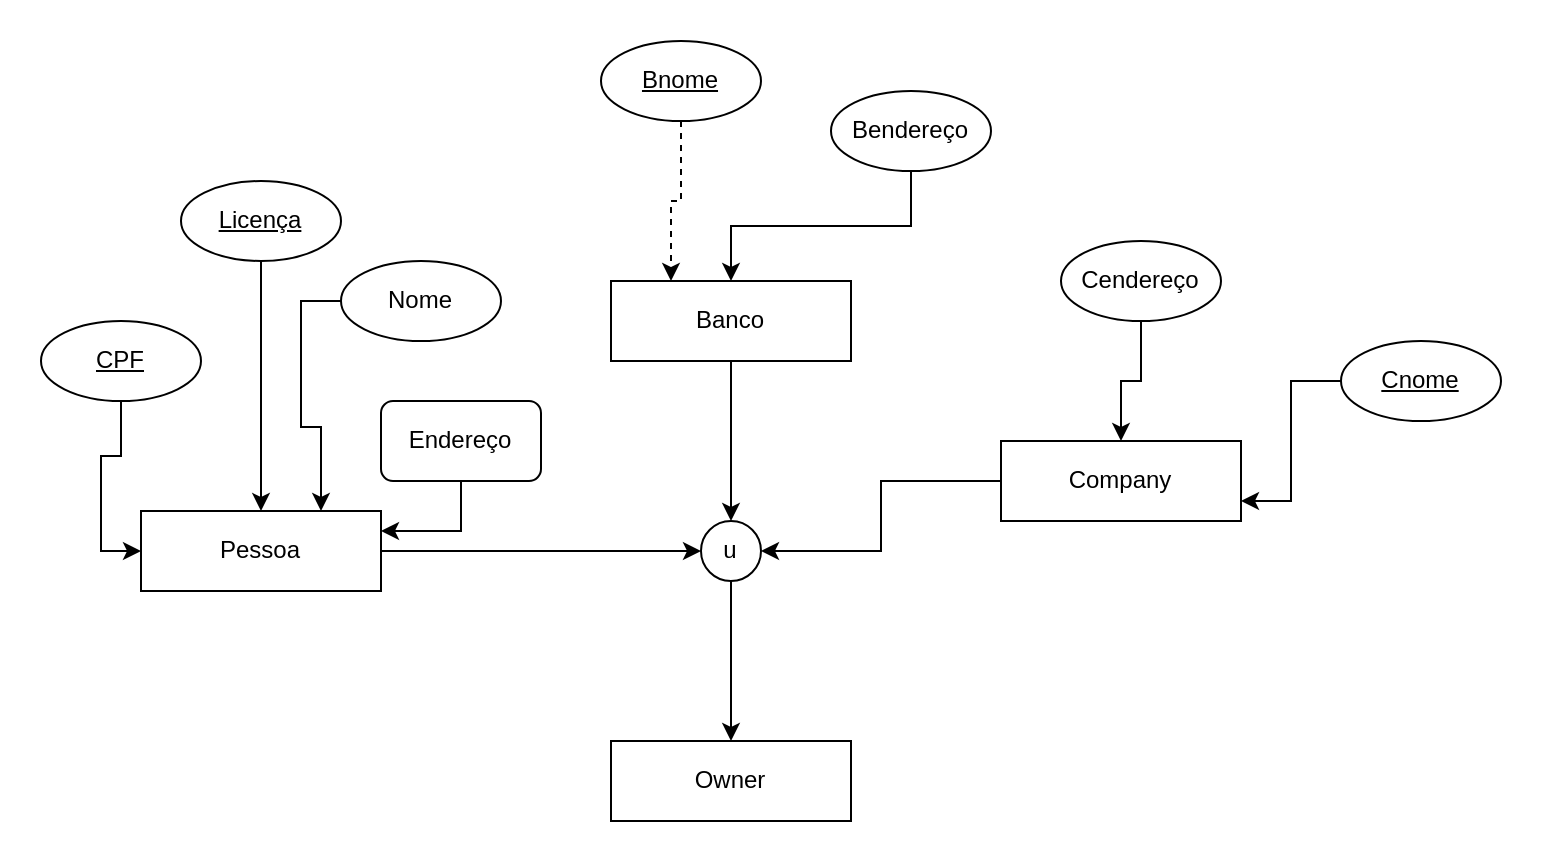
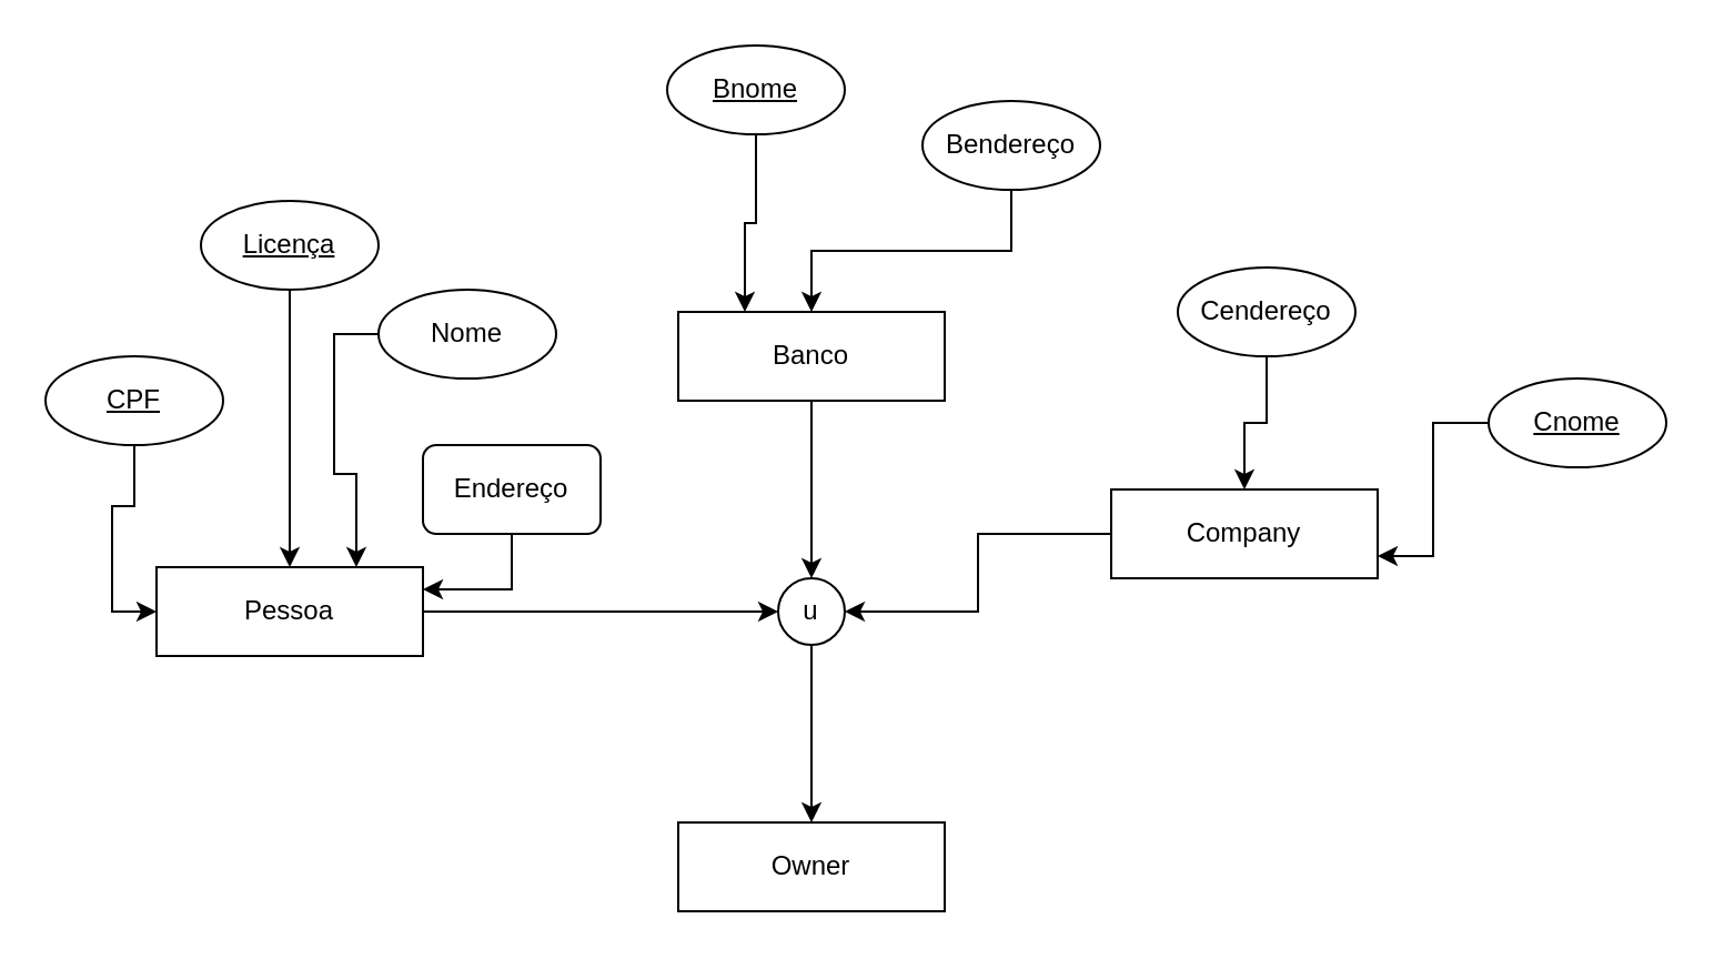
  <mxCell id="0" />
  <mxCell id="1" parent="0" />
  <mxCell id="2" style="edgeStyle=orthogonalEdgeStyle;rounded=0;orthogonalLoop=1;jettySize=auto;html=1;entryX=0;entryY=0.5;entryDx=0;entryDy=0;" edge="1" parent="1" source="3" target="10"><mxGeometry relative="1" as="geometry"><mxPoint x="340" y="280" as="targetPoint" /></mxGeometry></mxCell>
  <mxCell id="3" value="Pessoa" style="rounded=0;whiteSpace=wrap;html=1;" vertex="1" parent="1"><mxGeometry x="70" y="255" width="120" height="40" as="geometry" /></mxCell>
  <mxCell id="4" style="edgeStyle=orthogonalEdgeStyle;rounded=0;orthogonalLoop=1;jettySize=auto;html=1;exitX=0.5;exitY=1;exitDx=0;exitDy=0;" edge="1" parent="1" source="3" target="3"><mxGeometry relative="1" as="geometry" /></mxCell>
  <mxCell id="5" style="edgeStyle=orthogonalEdgeStyle;rounded=0;orthogonalLoop=1;jettySize=auto;html=1;" edge="1" parent="1" source="6" target="10"><mxGeometry relative="1" as="geometry" /></mxCell>
  <mxCell id="6" value="Banco" style="rounded=0;whiteSpace=wrap;html=1;" vertex="1" parent="1"><mxGeometry x="305" y="140" width="120" height="40" as="geometry" /></mxCell>
  <mxCell id="7" style="edgeStyle=orthogonalEdgeStyle;rounded=0;orthogonalLoop=1;jettySize=auto;html=1;" edge="1" parent="1" source="8" target="10"><mxGeometry relative="1" as="geometry" /></mxCell>
  <mxCell id="8" value="Company" style="rounded=0;whiteSpace=wrap;html=1;" vertex="1" parent="1"><mxGeometry x="500" y="220" width="120" height="40" as="geometry" /></mxCell>
  <mxCell id="9" style="edgeStyle=orthogonalEdgeStyle;rounded=0;orthogonalLoop=1;jettySize=auto;html=1;entryX=0.5;entryY=0;entryDx=0;entryDy=0;" edge="1" parent="1" source="10" target="11"><mxGeometry relative="1" as="geometry" /></mxCell>
  <mxCell id="10" value="u" style="ellipse;whiteSpace=wrap;html=1;aspect=fixed;" vertex="1" parent="1"><mxGeometry x="350" y="260" width="30" height="30" as="geometry" /></mxCell>
  <mxCell id="11" value="Owner" style="rounded=0;whiteSpace=wrap;html=1;" vertex="1" parent="1"><mxGeometry x="305" y="370" width="120" height="40" as="geometry" /></mxCell>
  <mxCell id="12" style="edgeStyle=orthogonalEdgeStyle;rounded=0;orthogonalLoop=1;jettySize=auto;html=1;entryX=0;entryY=0.5;entryDx=0;entryDy=0;" edge="1" parent="1" source="13" target="3"><mxGeometry relative="1" as="geometry" /></mxCell>
  <mxCell id="13" value="&lt;u&gt;CPF&lt;/u&gt;" style="ellipse;whiteSpace=wrap;html=1;" vertex="1" parent="1"><mxGeometry x="20" y="160" width="80" height="40" as="geometry" /></mxCell>
  <mxCell id="14" style="edgeStyle=orthogonalEdgeStyle;rounded=0;orthogonalLoop=1;jettySize=auto;html=1;entryX=0.5;entryY=0;entryDx=0;entryDy=0;" edge="1" parent="1" source="15" target="3"><mxGeometry relative="1" as="geometry" /></mxCell>
  <mxCell id="15" value="&lt;u&gt;Licença&lt;/u&gt;" style="ellipse;whiteSpace=wrap;html=1;" vertex="1" parent="1"><mxGeometry x="90" y="90" width="80" height="40" as="geometry" /></mxCell>
  <mxCell id="16" style="edgeStyle=orthogonalEdgeStyle;rounded=0;orthogonalLoop=1;jettySize=auto;html=1;entryX=0.75;entryY=0;entryDx=0;entryDy=0;" edge="1" parent="1" source="17" target="3"><mxGeometry relative="1" as="geometry"><Array as="points"><mxPoint x="150" y="150" /><mxPoint x="150" y="213" /><mxPoint x="160" y="213" /></Array></mxGeometry></mxCell>
  <mxCell id="17" value="Nome" style="ellipse;whiteSpace=wrap;html=1;" vertex="1" parent="1"><mxGeometry x="170" y="130" width="80" height="40" as="geometry" /></mxCell>
  <mxCell id="18" style="edgeStyle=orthogonalEdgeStyle;rounded=0;orthogonalLoop=1;jettySize=auto;html=1;entryX=1;entryY=0.25;entryDx=0;entryDy=0;" edge="1" parent="1" source="19" target="3"><mxGeometry relative="1" as="geometry" /></mxCell>
  <mxCell id="19" value="Endereço" style="whiteSpace=wrap;html=1;rounded=1;" vertex="1" parent="1"><mxGeometry x="190" y="200" width="80" height="40" as="geometry" /></mxCell>
- <mxCell id="20" style="edgeStyle=orthogonalEdgeStyle;rounded=0;orthogonalLoop=1;jettySize=auto;html=1;entryX=0.25;entryY=0;entryDx=0;entryDy=0;dashed=1;" edge="1" parent="1" source="21" target="6"><mxGeometry relative="1" as="geometry" /></mxCell>
+ <mxCell id="20" style="edgeStyle=orthogonalEdgeStyle;rounded=0;orthogonalLoop=1;jettySize=auto;html=1;entryX=0.25;entryY=0;entryDx=0;entryDy=0;" edge="1" parent="1" source="21" target="6"><mxGeometry relative="1" as="geometry" /></mxCell>
  <mxCell id="21" value="&lt;u&gt;Bnome&lt;/u&gt;" style="ellipse;whiteSpace=wrap;html=1;" vertex="1" parent="1"><mxGeometry x="300" y="20" width="80" height="40" as="geometry" /></mxCell>
  <mxCell id="22" style="edgeStyle=orthogonalEdgeStyle;rounded=0;orthogonalLoop=1;jettySize=auto;html=1;" edge="1" parent="1" source="23" target="6"><mxGeometry relative="1" as="geometry" /></mxCell>
  <mxCell id="23" value="Bendereço" style="ellipse;whiteSpace=wrap;html=1;" vertex="1" parent="1"><mxGeometry x="415" y="45" width="80" height="40" as="geometry" /></mxCell>
  <mxCell id="24" style="edgeStyle=orthogonalEdgeStyle;rounded=0;orthogonalLoop=1;jettySize=auto;html=1;" edge="1" parent="1" source="25" target="8"><mxGeometry relative="1" as="geometry" /></mxCell>
  <mxCell id="25" value="Cendereço" style="ellipse;whiteSpace=wrap;html=1;" vertex="1" parent="1"><mxGeometry x="530" y="120" width="80" height="40" as="geometry" /></mxCell>
  <mxCell id="26" style="edgeStyle=orthogonalEdgeStyle;rounded=0;orthogonalLoop=1;jettySize=auto;html=1;entryX=1;entryY=0.75;entryDx=0;entryDy=0;" edge="1" parent="1" source="27" target="8"><mxGeometry relative="1" as="geometry" /></mxCell>
  <mxCell id="27" value="&lt;u&gt;Cnome&lt;/u&gt;" style="ellipse;whiteSpace=wrap;html=1;" vertex="1" parent="1"><mxGeometry x="670" y="170" width="80" height="40" as="geometry" /></mxCell>
